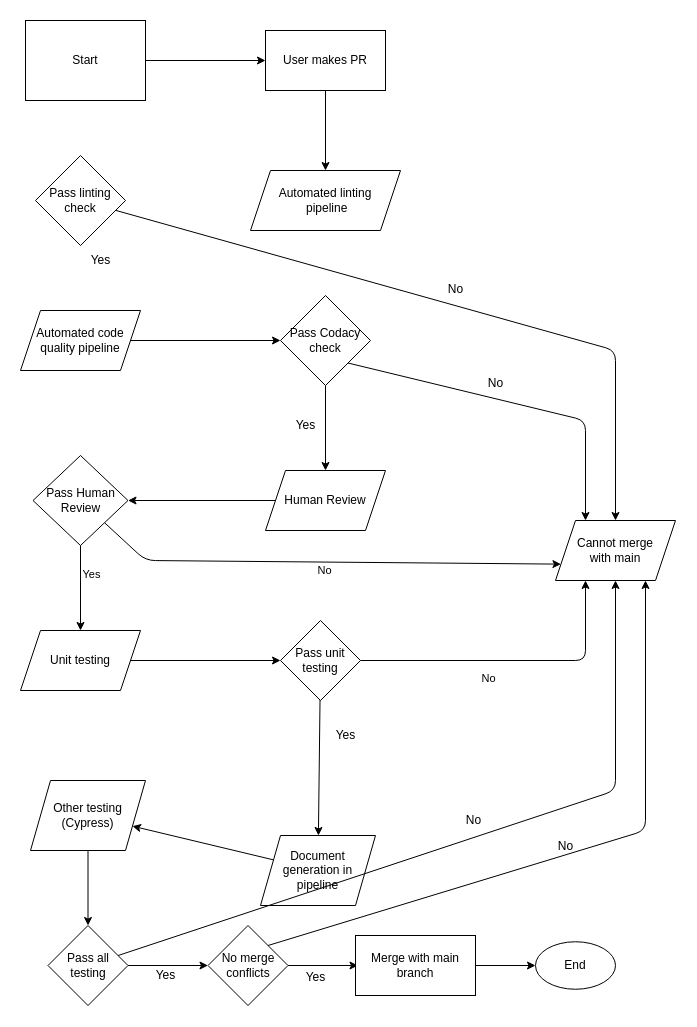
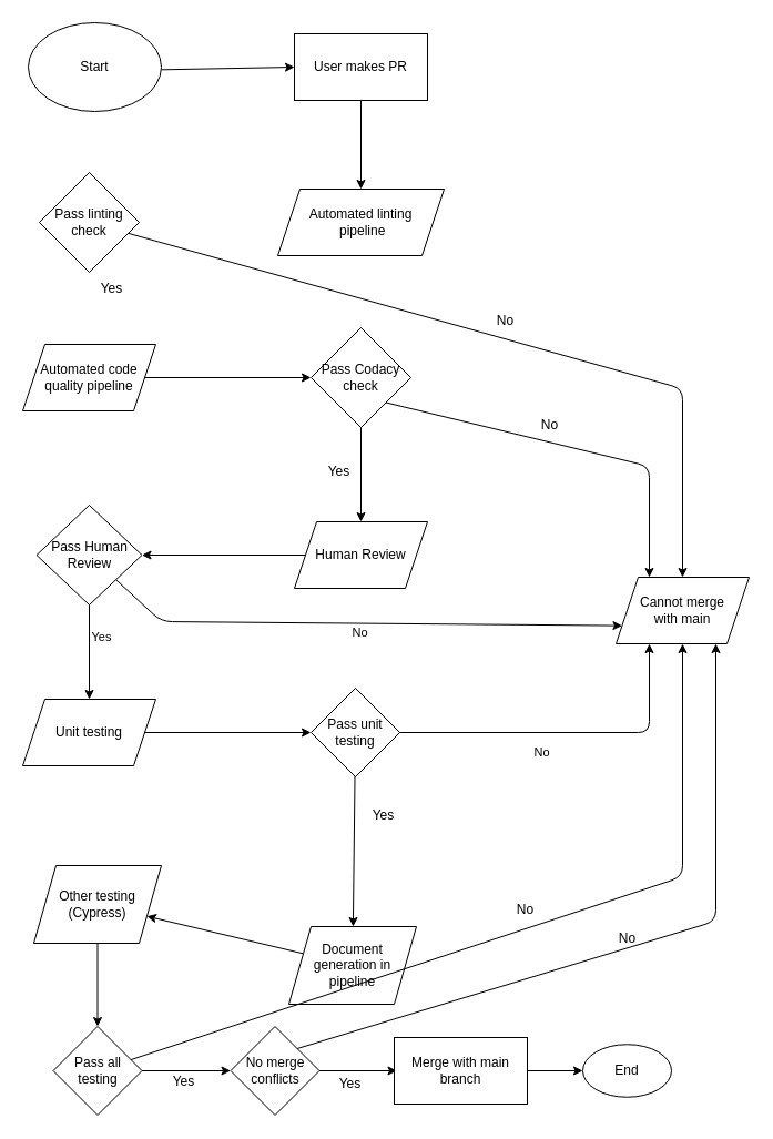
  <mxCell id="0" />
  <mxCell id="1" parent="0" />
  <mxCell id="2" value="" style="edgeStyle=none;html=1;" parent="1" source="3" target="5" edge="1"><mxGeometry relative="1" as="geometry" /></mxCell>
- <mxCell id="3" value="Start" style="whiteSpace=wrap;html=1;rounded=0;" parent="1" vertex="1"><mxGeometry x="25" y="20" width="120" height="80" as="geometry" /></mxCell>
+ <mxCell id="3" value="Start" style="ellipse;whiteSpace=wrap;html=1;" parent="1" vertex="1"><mxGeometry x="25" y="20" width="120" height="80" as="geometry" /></mxCell>
  <mxCell id="4" value="" style="edgeStyle=none;html=1;" parent="1" source="5" target="6" edge="1"><mxGeometry relative="1" as="geometry" /></mxCell>
  <mxCell id="5" value="User makes PR" style="rounded=0;whiteSpace=wrap;html=1;" parent="1" vertex="1"><mxGeometry x="265" y="30" width="120" height="60" as="geometry" /></mxCell>
  <mxCell id="6" value="Automated linting&lt;br&gt;&amp;nbsp;pipeline" style="shape=parallelogram;perimeter=parallelogramPerimeter;whiteSpace=wrap;html=1;fixedSize=1;" parent="1" vertex="1"><mxGeometry x="250" y="170" width="150" height="60" as="geometry" /></mxCell>
  <mxCell id="7" style="edgeStyle=none;html=1;entryX=0.5;entryY=0;entryDx=0;entryDy=0;" parent="1" source="8" target="44" edge="1"><mxGeometry relative="1" as="geometry"><Array as="points"><mxPoint x="615" y="350" /></Array></mxGeometry></mxCell>
  <mxCell id="8" value="Pass linting check" style="rhombus;whiteSpace=wrap;html=1;" parent="1" vertex="1"><mxGeometry x="35" y="155" width="90" height="90" as="geometry" /></mxCell>
  <mxCell id="9" value="" style="edgeStyle=none;html=1;" parent="1" source="10" target="13" edge="1"><mxGeometry relative="1" as="geometry" /></mxCell>
  <mxCell id="10" value="Automated code quality pipeline" style="shape=parallelogram;perimeter=parallelogramPerimeter;whiteSpace=wrap;html=1;fixedSize=1;" parent="1" vertex="1"><mxGeometry x="20" y="310" width="120" height="60" as="geometry" /></mxCell>
  <mxCell id="11" value="" style="edgeStyle=none;html=1;" parent="1" source="13" target="15" edge="1"><mxGeometry relative="1" as="geometry" /></mxCell>
  <mxCell id="12" value="" style="edgeStyle=none;html=1;entryX=0.25;entryY=0;entryDx=0;entryDy=0;exitX=1;exitY=1;exitDx=0;exitDy=0;" parent="1" source="13" target="44" edge="1"><mxGeometry relative="1" as="geometry"><Array as="points"><mxPoint x="585" y="420" /></Array></mxGeometry></mxCell>
  <mxCell id="13" value="Pass Codacy check" style="rhombus;whiteSpace=wrap;html=1;" parent="1" vertex="1"><mxGeometry x="280" y="295" width="90" height="90" as="geometry" /></mxCell>
  <mxCell id="14" value="" style="edgeStyle=none;html=1;" parent="1" source="15" target="20" edge="1"><mxGeometry relative="1" as="geometry" /></mxCell>
  <mxCell id="15" value="Human Review" style="shape=parallelogram;perimeter=parallelogramPerimeter;whiteSpace=wrap;html=1;fixedSize=1;" parent="1" vertex="1"><mxGeometry x="265" y="470" width="120" height="60" as="geometry" /></mxCell>
  <mxCell id="16" value="" style="edgeStyle=none;html=1;" parent="1" source="20" target="22" edge="1"><mxGeometry relative="1" as="geometry" /></mxCell>
  <mxCell id="17" value="Yes" style="edgeLabel;html=1;align=center;verticalAlign=middle;resizable=0;points=[];" parent="16" vertex="1" connectable="0"><mxGeometry x="-0.375" y="10" relative="1" as="geometry"><mxPoint y="1" as="offset" /></mxGeometry></mxCell>
  <mxCell id="18" style="edgeStyle=none;html=1;entryX=0;entryY=0.75;entryDx=0;entryDy=0;" parent="1" source="20" target="44" edge="1"><mxGeometry relative="1" as="geometry"><Array as="points"><mxPoint x="145" y="560" /></Array></mxGeometry></mxCell>
  <mxCell id="19" value="No" style="edgeLabel;html=1;align=center;verticalAlign=middle;resizable=0;points=[];" parent="18" vertex="1" connectable="0"><mxGeometry x="-0.791" y="-15" relative="1" as="geometry"><mxPoint x="194" y="3" as="offset" /></mxGeometry></mxCell>
  <mxCell id="20" value="Pass Human Review" style="rhombus;whiteSpace=wrap;html=1;" parent="1" vertex="1"><mxGeometry x="32.5" y="455" width="95" height="90" as="geometry" /></mxCell>
  <mxCell id="21" value="" style="edgeStyle=none;html=1;" parent="1" source="22" target="26" edge="1"><mxGeometry relative="1" as="geometry" /></mxCell>
  <mxCell id="22" value="Unit testing" style="shape=parallelogram;perimeter=parallelogramPerimeter;whiteSpace=wrap;html=1;fixedSize=1;" parent="1" vertex="1"><mxGeometry x="20" y="630" width="120" height="60" as="geometry" /></mxCell>
  <mxCell id="23" value="" style="edgeStyle=none;html=1;" parent="1" source="26" target="30" edge="1"><mxGeometry relative="1" as="geometry" /></mxCell>
  <mxCell id="24" style="edgeStyle=none;html=1;entryX=0.25;entryY=1;entryDx=0;entryDy=0;" parent="1" source="26" target="44" edge="1"><mxGeometry relative="1" as="geometry"><Array as="points"><mxPoint x="585" y="660" /></Array></mxGeometry></mxCell>
  <mxCell id="25" value="No" style="edgeLabel;html=1;align=center;verticalAlign=middle;resizable=0;points=[];" parent="24" vertex="1" connectable="0"><mxGeometry x="-0.166" y="-17" relative="1" as="geometry"><mxPoint as="offset" /></mxGeometry></mxCell>
  <mxCell id="26" value="Pass unit testing" style="rhombus;whiteSpace=wrap;html=1;" parent="1" vertex="1"><mxGeometry x="280" y="620" width="80" height="80" as="geometry" /></mxCell>
  <mxCell id="27" value="Yes" style="text;html=1;align=center;verticalAlign=middle;resizable=0;points=[];autosize=1;strokeColor=none;fillColor=none;" parent="1" vertex="1"><mxGeometry x="80" y="245" width="40" height="30" as="geometry" /></mxCell>
  <mxCell id="28" value="Yes" style="text;html=1;align=center;verticalAlign=middle;resizable=0;points=[];autosize=1;strokeColor=none;fillColor=none;" parent="1" vertex="1"><mxGeometry x="285" y="410" width="40" height="30" as="geometry" /></mxCell>
  <mxCell id="29" value="" style="edgeStyle=none;html=1;" parent="1" source="30" target="32" edge="1"><mxGeometry relative="1" as="geometry" /></mxCell>
  <mxCell id="30" value="Document generation in pipeline" style="shape=parallelogram;perimeter=parallelogramPerimeter;whiteSpace=wrap;html=1;fixedSize=1;" parent="1" vertex="1"><mxGeometry x="260" y="835" width="115" height="70" as="geometry" /></mxCell>
  <mxCell id="31" value="" style="edgeStyle=none;html=1;" parent="1" source="32" target="35" edge="1"><mxGeometry relative="1" as="geometry" /></mxCell>
  <mxCell id="32" value="Other testing (Cypress)" style="shape=parallelogram;perimeter=parallelogramPerimeter;whiteSpace=wrap;html=1;fixedSize=1;" parent="1" vertex="1"><mxGeometry x="30" y="780" width="115" height="70" as="geometry" /></mxCell>
  <mxCell id="33" value="" style="edgeStyle=none;html=1;" parent="1" source="35" target="39" edge="1"><mxGeometry relative="1" as="geometry" /></mxCell>
  <mxCell id="34" style="edgeStyle=none;html=1;entryX=0.5;entryY=1;entryDx=0;entryDy=0;" parent="1" source="35" target="44" edge="1"><mxGeometry relative="1" as="geometry"><Array as="points"><mxPoint x="615" y="790" /></Array></mxGeometry></mxCell>
  <mxCell id="35" value="Pass all testing" style="rhombus;whiteSpace=wrap;html=1;" parent="1" vertex="1"><mxGeometry x="47.5" y="925" width="80" height="80" as="geometry" /></mxCell>
  <mxCell id="36" value="Yes" style="text;html=1;align=center;verticalAlign=middle;resizable=0;points=[];autosize=1;strokeColor=none;fillColor=none;" parent="1" vertex="1"><mxGeometry x="325" y="720" width="40" height="30" as="geometry" /></mxCell>
  <mxCell id="37" value="" style="edgeStyle=none;html=1;" parent="1" source="39" edge="1"><mxGeometry relative="1" as="geometry"><mxPoint x="357.5" y="965" as="targetPoint" /></mxGeometry></mxCell>
  <mxCell id="38" style="edgeStyle=none;html=1;entryX=0.75;entryY=1;entryDx=0;entryDy=0;exitX=1;exitY=0;exitDx=0;exitDy=0;" parent="1" source="39" target="44" edge="1"><mxGeometry relative="1" as="geometry"><Array as="points"><mxPoint x="645" y="830" /></Array></mxGeometry></mxCell>
  <mxCell id="39" value="No merge conflicts" style="rhombus;whiteSpace=wrap;html=1;" parent="1" vertex="1"><mxGeometry x="207.5" y="925" width="80" height="80" as="geometry" /></mxCell>
  <mxCell id="40" value="Yes" style="text;html=1;align=center;verticalAlign=middle;resizable=0;points=[];autosize=1;strokeColor=none;fillColor=none;" parent="1" vertex="1"><mxGeometry x="145" y="960" width="40" height="30" as="geometry" /></mxCell>
  <mxCell id="41" value="" style="edgeStyle=none;html=1;" parent="1" source="42" target="43" edge="1"><mxGeometry relative="1" as="geometry" /></mxCell>
  <mxCell id="42" value="Merge with main branch" style="rounded=0;whiteSpace=wrap;html=1;" parent="1" vertex="1"><mxGeometry x="355" y="935" width="120" height="60" as="geometry" /></mxCell>
- <mxCell id="43" value="End" style="ellipse;whiteSpace=wrap;html=1;rounded=0;" parent="1" vertex="1"><mxGeometry x="535" y="941.25" width="80" height="47.5" as="geometry" /></mxCell>
+ <mxCell id="43" value="End" style="ellipse;whiteSpace=wrap;html=1;rounded=0;" parent="1" vertex="1"><mxGeometry x="525" y="941.25" width="80" height="47.5" as="geometry" /></mxCell>
  <mxCell id="44" value="Cannot merge &lt;br&gt;with main" style="shape=parallelogram;perimeter=parallelogramPerimeter;whiteSpace=wrap;html=1;fixedSize=1;" parent="1" vertex="1"><mxGeometry x="555" y="520" width="120" height="60" as="geometry" /></mxCell>
  <mxCell id="45" value="No" style="text;html=1;align=center;verticalAlign=middle;resizable=0;points=[];autosize=1;strokeColor=none;fillColor=none;" parent="1" vertex="1"><mxGeometry x="435" y="274" width="40" height="30" as="geometry" /></mxCell>
  <mxCell id="46" value="Yes" style="text;html=1;align=center;verticalAlign=middle;resizable=0;points=[];autosize=1;strokeColor=none;fillColor=none;" parent="1" vertex="1"><mxGeometry x="295" y="962" width="40" height="30" as="geometry" /></mxCell>
  <mxCell id="47" value="No" style="text;html=1;align=center;verticalAlign=middle;resizable=0;points=[];autosize=1;strokeColor=none;fillColor=none;" parent="1" vertex="1"><mxGeometry x="475" y="368" width="40" height="30" as="geometry" /></mxCell>
  <mxCell id="48" value="No" style="text;html=1;align=center;verticalAlign=middle;resizable=0;points=[];autosize=1;strokeColor=none;fillColor=none;" parent="1" vertex="1"><mxGeometry x="453" y="805" width="40" height="30" as="geometry" /></mxCell>
  <mxCell id="49" value="No" style="text;html=1;align=center;verticalAlign=middle;resizable=0;points=[];autosize=1;strokeColor=none;fillColor=none;" parent="1" vertex="1"><mxGeometry x="545" y="831" width="40" height="30" as="geometry" /></mxCell>
